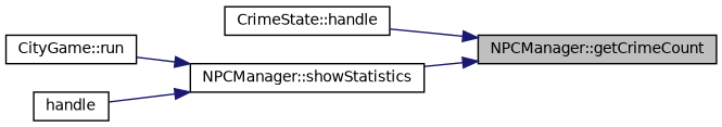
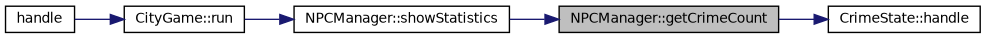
  digraph {
    rankdir=RL
    node [color=black fillcolor=white fontname=Helvetica fontsize=10 shape=record style=filled]
    edge [color=midnightblue dir=back fontname=Helvetica fontsize=10 labelfontname=Helvetica labelfontsize=10 style=solid]
    n1 [fillcolor=grey75 fontcolor=black height=0.2 label="NPCManager::getCrimeCount" width=0.4]
    n2 [height=0.2 label="CrimeState::handle" width=0.4]
    n3 [height=0.2 label="NPCManager::showStatistics" width=0.4]
    n4 [height=0.2 label="CityGame::run" width=0.4]
    n5 [height=0.2 label=handle width=0.4]
-   n1 -> n2
+   n2 -> n1
    n1 -> n3
    n3 -> n4
-   n3 -> n5
+   n4 -> n5
  }
